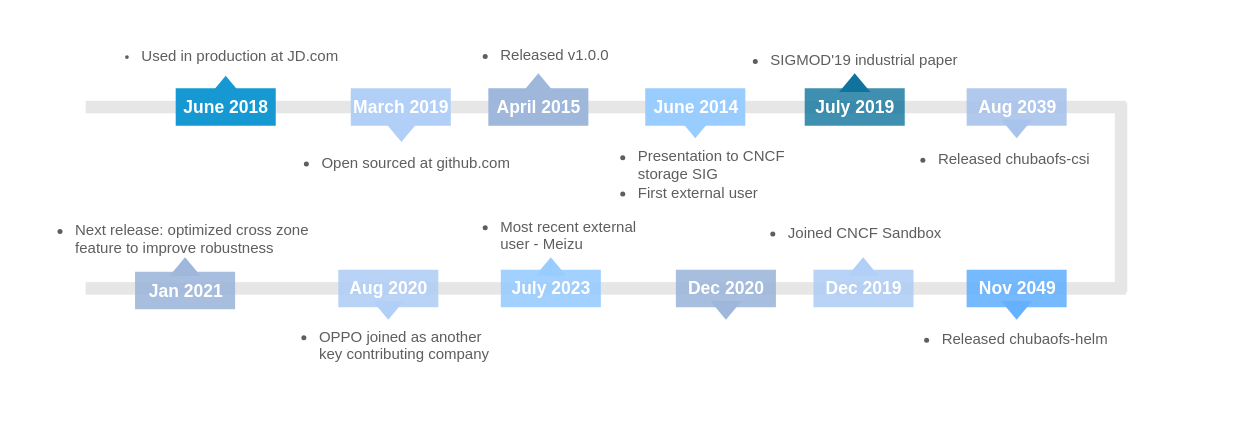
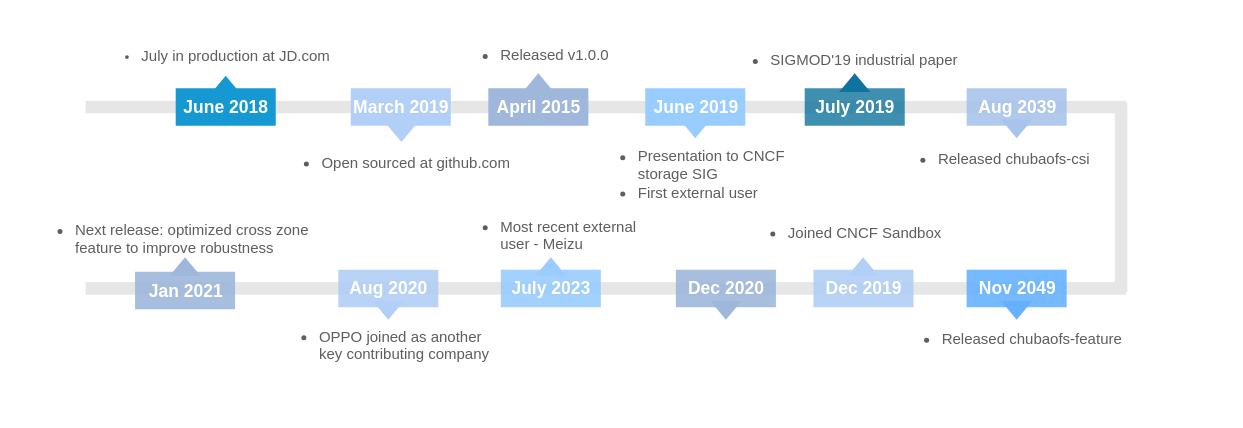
  <mxCell id="0" />
  <mxCell id="1" parent="0" />
  <mxCell id="2" value="" style="fillColor=#E6E6E6;rounded=0;strokeColor=none;rotation=90;" parent="1" vertex="1"><mxGeometry x="820.38" y="152.13" width="151.25" height="10" as="geometry" /></mxCell>
  <mxCell id="3" value="" style="fillColor=#E6E6E6;rounded=0;strokeColor=none;" parent="1" vertex="1"><mxGeometry x="68" y="225" width="832" height="10" as="geometry" /></mxCell>
  <mxCell id="4" value="" style="fillColor=#E6E6E6;rounded=0;strokeColor=none;" parent="1" vertex="1"><mxGeometry x="68" y="80" width="832" height="10" as="geometry" /></mxCell>
  <mxCell id="5" value="June 2018" style="shape=mxgraph.infographic.ribbonSimple;notch1=0;notch2=0;notch=0;html=1;fillColor=#1699D3;strokeColor=none;shadow=0;fontSize=14;fontColor=#FFFFFF;align=center;spacingLeft=0;fontStyle=1;" parent="1" vertex="1"><mxGeometry x="140" y="70" width="80" height="30" as="geometry" /></mxCell>
  <mxCell id="6" value="March 2019" style="shape=mxgraph.infographic.ribbonSimple;notch1=0;notch2=0;notch=0;html=1;fillColor=#B2CFF7;strokeColor=none;shadow=0;fontSize=14;fontColor=#FFFFFF;align=center;spacingLeft=0;fontStyle=1;" parent="1" vertex="1"><mxGeometry x="280" y="70" width="80" height="30" as="geometry" /></mxCell>
- <mxCell id="7" value="June 2014" style="shape=mxgraph.infographic.ribbonSimple;notch1=0;notch2=0;notch=0;html=1;fillColor=#99CCFF;strokeColor=none;shadow=0;fontSize=14;fontColor=#FFFFFF;align=center;spacingLeft=0;fontStyle=1;" parent="1" vertex="1"><mxGeometry x="515.5" y="70" width="80" height="30" as="geometry" /></mxCell>
+ <mxCell id="7" value="June 2019" style="shape=mxgraph.infographic.ribbonSimple;notch1=0;notch2=0;notch=0;html=1;fillColor=#99CCFF;strokeColor=none;shadow=0;fontSize=14;fontColor=#FFFFFF;align=center;spacingLeft=0;fontStyle=1;" parent="1" vertex="1"><mxGeometry x="515.5" y="70" width="80" height="30" as="geometry" /></mxCell>
  <mxCell id="8" value="July 2019" style="shape=mxgraph.infographic.ribbonSimple;notch1=0;notch2=0;notch=0;html=1;fillColor=#10739E;strokeColor=none;shadow=0;fontSize=14;fontColor=#FFFFFF;align=center;spacingLeft=0;fontStyle=1;opacity=80;" parent="1" vertex="1"><mxGeometry x="643" y="70" width="80" height="30" as="geometry" /></mxCell>
  <mxCell id="9" value="April 2015" style="shape=mxgraph.infographic.ribbonSimple;notch1=0;notch2=0;notch=0;html=1;fillColor=#9EB7DB;strokeColor=none;shadow=0;fontSize=14;fontColor=#FFFFFF;align=center;spacingLeft=0;fontStyle=1;" parent="1" vertex="1"><mxGeometry x="390" y="70" width="80" height="30" as="geometry" /></mxCell>
- <mxCell id="10" value="&lt;ul style=&quot;font-family: &amp;#34;helvetica&amp;#34;&quot;&gt;&lt;li&gt;&lt;font style=&quot;font-size: 12px&quot;&gt;Used in production at JD.com&lt;/font&gt;&lt;/li&gt;&lt;/ul&gt;" style="rounded=0;strokeColor=none;fillColor=none;align=left;arcSize=12;verticalAlign=bottom;whiteSpace=wrap;html=1;fontSize=10;spacing=0;spacingRight=10;spacingLeft=0;fontColor=#4D4D4D;textOpacity=90;" parent="1" vertex="1"><mxGeometry x="72.81" y="21" width="214.37" height="41" as="geometry" /></mxCell>
+ <mxCell id="10" value="&lt;ul style=&quot;font-family: &amp;#34;helvetica&amp;#34;&quot;&gt;&lt;li&gt;&lt;font style=&quot;font-size: 12px&quot;&gt;July in production at JD.com&lt;/font&gt;&lt;/li&gt;&lt;/ul&gt;" style="rounded=0;strokeColor=none;fillColor=none;align=left;arcSize=12;verticalAlign=bottom;whiteSpace=wrap;html=1;fontSize=10;spacing=0;spacingRight=10;spacingLeft=0;fontColor=#4D4D4D;textOpacity=90;" parent="1" vertex="1"><mxGeometry x="72.81" y="21" width="214.37" height="41" as="geometry" /></mxCell>
  <mxCell id="11" value="&lt;ul style=&quot;font-family: &amp;#34;helvetica&amp;#34; ; font-size: 12px&quot;&gt;&lt;li&gt;Open sourced at github.com&lt;/li&gt;&lt;/ul&gt;" style="rounded=0;strokeColor=none;fillColor=none;align=left;arcSize=12;verticalAlign=top;whiteSpace=wrap;html=1;fontSize=10;spacing=0;fontColor=#4D4D4D;spacingRight=10;textOpacity=90;" parent="1" vertex="1"><mxGeometry x="216.63" y="106" width="207.75" height="43" as="geometry" /></mxCell>
  <mxCell id="12" value="&lt;ul style=&quot;font-size: 12px ; font-family: &amp;#34;helvetica&amp;#34;&quot;&gt;&lt;li&gt;Presentation to CNCF storage SIG&lt;/li&gt;&lt;li&gt;First external user&lt;/li&gt;&lt;/ul&gt;" style="rounded=0;strokeColor=none;fillColor=none;align=left;arcSize=12;verticalAlign=bottom;whiteSpace=wrap;html=1;fontSize=10;spacing=0;fontColor=#4D4D4D;spacingRight=10;textOpacity=90;" parent="1" vertex="1"><mxGeometry x="470" y="115" width="170.5" height="58" as="geometry" /></mxCell>
  <mxCell id="13" value="&lt;ul style=&quot;font-family: &amp;#34;helvetica&amp;#34;&quot;&gt;&lt;li&gt;SIGMOD'19 industrial paper&lt;/li&gt;&lt;/ul&gt;" style="rounded=0;strokeColor=none;fillColor=none;align=left;arcSize=12;verticalAlign=top;whiteSpace=wrap;html=1;fontSize=12;spacing=0;fontColor=#4D4D4D;spacingTop=0;spacingRight=10;textOpacity=90;" parent="1" vertex="1"><mxGeometry x="576.25" y="24" width="213.5" height="49" as="geometry" /></mxCell>
  <mxCell id="14" value="Aug 2039" style="shape=mxgraph.infographic.ribbonSimple;notch1=0;notch2=0;notch=0;html=1;fillColor=#A9C4EB;strokeColor=none;shadow=0;fontSize=14;fontColor=#FFFFFF;align=center;spacingLeft=0;fontStyle=1;opacity=90;" parent="1" vertex="1"><mxGeometry x="772.5" y="70" width="80" height="30" as="geometry" /></mxCell>
  <mxCell id="15" value="" style="triangle;whiteSpace=wrap;html=1;rounded=0;shadow=0;strokeColor=none;strokeWidth=15;fillColor=#1699D3;gradientColor=none;fontSize=10;fontColor=#4D4D4D;align=center;rotation=-90;" parent="1" vertex="1"><mxGeometry x="172.5" y="55" width="15" height="25" as="geometry" /></mxCell>
  <mxCell id="16" value="" style="triangle;whiteSpace=wrap;html=1;rounded=0;shadow=0;strokeColor=none;strokeWidth=15;fillColor=#B2CFF7;gradientColor=none;fontSize=10;fontColor=#4D4D4D;align=center;rotation=-90;direction=west;" parent="1" vertex="1"><mxGeometry x="313" y="93" width="15" height="25" as="geometry" /></mxCell>
  <mxCell id="17" value="" style="triangle;whiteSpace=wrap;html=1;rounded=0;shadow=0;strokeColor=none;strokeWidth=15;fillColor=#99CCFF;gradientColor=none;fontSize=10;fontColor=#4D4D4D;align=center;rotation=90;" parent="1" vertex="1"><mxGeometry x="548" y="90" width="15" height="25" as="geometry" /></mxCell>
  <mxCell id="18" value="" style="triangle;whiteSpace=wrap;html=1;rounded=0;shadow=0;strokeColor=none;strokeWidth=15;fillColor=#10739E;gradientColor=none;fontSize=10;fontColor=#4D4D4D;align=center;rotation=90;direction=west;" parent="1" vertex="1"><mxGeometry x="675.5" y="53" width="15" height="25" as="geometry" /></mxCell>
  <mxCell id="19" value="" style="triangle;whiteSpace=wrap;html=1;rounded=0;shadow=0;strokeColor=none;strokeWidth=15;fillColor=#9EB7DB;gradientColor=none;fontSize=10;fontColor=#4D4D4D;align=center;rotation=-90;" parent="1" vertex="1"><mxGeometry x="422.5" y="53" width="15" height="25" as="geometry" /></mxCell>
  <mxCell id="20" value="" style="triangle;whiteSpace=wrap;html=1;rounded=0;shadow=0;strokeColor=none;strokeWidth=15;fillColor=#A9C4EB;gradientColor=none;fontSize=10;fontColor=#4D4D4D;align=center;rotation=-90;direction=west;" parent="1" vertex="1"><mxGeometry x="805" y="90" width="15" height="25" as="geometry" /></mxCell>
  <mxCell id="21" value="Dec 2019" style="shape=mxgraph.infographic.ribbonSimple;notch1=0;notch2=0;notch=0;html=1;fillColor=#B2CFF7;strokeColor=none;shadow=0;fontSize=14;fontColor=#FFFFFF;align=center;spacingLeft=0;fontStyle=1;opacity=90;" parent="1" vertex="1"><mxGeometry x="650" y="215" width="80" height="30" as="geometry" /></mxCell>
  <mxCell id="22" value="&lt;ul style=&quot;font-family: &amp;#34;helvetica&amp;#34; ; font-size: 12px&quot;&gt;&lt;li&gt;Released v1.0.0&lt;/li&gt;&lt;/ul&gt;" style="rounded=0;strokeColor=none;fillColor=none;align=left;arcSize=12;verticalAlign=top;whiteSpace=wrap;html=1;fontSize=10;spacing=0;fontColor=#4D4D4D;spacingRight=10;textOpacity=90;" parent="1" vertex="1"><mxGeometry x="359.57" y="20" width="140.87" height="43" as="geometry" /></mxCell>
  <mxCell id="23" value="&lt;ul style=&quot;font-family: &amp;#34;helvetica&amp;#34;&quot;&gt;&lt;li&gt;Released chubaofs-csi&lt;/li&gt;&lt;/ul&gt;" style="rounded=0;strokeColor=none;fillColor=none;align=left;arcSize=12;verticalAlign=top;whiteSpace=wrap;html=1;fontSize=12;spacing=0;fontColor=#4D4D4D;spacingTop=0;spacingRight=10;textOpacity=90;" parent="1" vertex="1"><mxGeometry x="710" y="103" width="173.5" height="49" as="geometry" /></mxCell>
  <mxCell id="24" value="" style="triangle;whiteSpace=wrap;html=1;rounded=0;shadow=0;strokeColor=none;strokeWidth=15;fillColor=#66B2FF;gradientColor=none;fontSize=10;fontColor=#4D4D4D;align=center;rotation=-90;direction=west;" parent="1" vertex="1"><mxGeometry x="805" y="235" width="15" height="25" as="geometry" /></mxCell>
- <mxCell id="25" value="&lt;ul style=&quot;font-family: &amp;#34;helvetica&amp;#34;&quot;&gt;&lt;li&gt;Released chubaofs-helm&lt;/li&gt;&lt;/ul&gt;" style="rounded=0;strokeColor=none;fillColor=none;align=left;arcSize=12;verticalAlign=top;whiteSpace=wrap;html=1;fontSize=12;spacing=0;fontColor=#4D4D4D;spacingTop=0;spacingRight=10;textOpacity=90;" parent="1" vertex="1"><mxGeometry x="712.5" y="246.63" width="200" height="49" as="geometry" /></mxCell>
+ <mxCell id="25" value="&lt;ul style=&quot;font-family: &amp;#34;helvetica&amp;#34;&quot;&gt;&lt;li&gt;Released chubaofs-feature&lt;/li&gt;&lt;/ul&gt;" style="rounded=0;strokeColor=none;fillColor=none;align=left;arcSize=12;verticalAlign=top;whiteSpace=wrap;html=1;fontSize=12;spacing=0;fontColor=#4D4D4D;spacingTop=0;spacingRight=10;textOpacity=90;" parent="1" vertex="1"><mxGeometry x="712.5" y="246.63" width="200" height="49" as="geometry" /></mxCell>
  <mxCell id="26" value="&lt;ul style=&quot;font-family: &amp;#34;helvetica&amp;#34;&quot;&gt;&lt;li&gt;Joined CNCF Sandbox&lt;/li&gt;&lt;/ul&gt;" style="rounded=0;strokeColor=none;fillColor=none;align=left;arcSize=12;verticalAlign=top;whiteSpace=wrap;html=1;fontSize=12;spacing=0;fontColor=#4D4D4D;spacingTop=0;spacingRight=10;textOpacity=90;" parent="1" vertex="1"><mxGeometry x="589.75" y="162.13" width="200" height="49" as="geometry" /></mxCell>
  <mxCell id="27" value="Dec 2020" style="shape=mxgraph.infographic.ribbonSimple;notch1=0;notch2=0;notch=0;html=1;fillColor=#9EB7DB;strokeColor=none;shadow=0;fontSize=14;fontColor=#FFFFFF;align=center;spacingLeft=0;fontStyle=1;opacity=90;" parent="1" vertex="1"><mxGeometry x="540" y="215" width="80" height="30" as="geometry" /></mxCell>
  <mxCell id="28" value="July 2023" style="shape=mxgraph.infographic.ribbonSimple;notch1=0;notch2=0;notch=0;html=1;fillColor=#99CCFF;strokeColor=none;shadow=0;fontSize=14;fontColor=#FFFFFF;align=center;spacingLeft=0;fontStyle=1;opacity=90;" parent="1" vertex="1"><mxGeometry x="400" y="215" width="80" height="30" as="geometry" /></mxCell>
  <mxCell id="29" value="&lt;ul style=&quot;font-family: &amp;#34;helvetica&amp;#34;&quot;&gt;&lt;li&gt;OPPO joined as another key contributing company&lt;/li&gt;&lt;/ul&gt;" style="rounded=0;strokeColor=none;fillColor=none;align=left;arcSize=12;verticalAlign=top;whiteSpace=wrap;html=1;fontSize=12;spacing=0;fontColor=#4D4D4D;spacingTop=0;spacingRight=10;textOpacity=90;" parent="1" vertex="1"><mxGeometry x="215" y="245" width="190" height="75" as="geometry" /></mxCell>
  <mxCell id="30" value="&lt;ul style=&quot;font-family: &amp;#34;helvetica&amp;#34;&quot;&gt;&lt;li&gt;Most recent external user - Meizu&lt;/li&gt;&lt;/ul&gt;" style="rounded=0;strokeColor=none;fillColor=none;align=left;arcSize=12;verticalAlign=top;whiteSpace=wrap;html=1;fontSize=12;spacing=0;fontColor=#4D4D4D;spacingTop=0;spacingRight=10;textOpacity=90;" parent="1" vertex="1"><mxGeometry x="359.57" y="156.63" width="165" height="60" as="geometry" /></mxCell>
  <mxCell id="31" value="Aug 2020" style="shape=mxgraph.infographic.ribbonSimple;notch1=0;notch2=0;notch=0;html=1;fillColor=#B2CFF7;strokeColor=none;shadow=0;fontSize=14;fontColor=#FFFFFF;align=center;spacingLeft=0;fontStyle=1;opacity=90;" parent="1" vertex="1"><mxGeometry x="270" y="215" width="80" height="30" as="geometry" /></mxCell>
  <mxCell id="32" value="Jan 2021" style="shape=mxgraph.infographic.ribbonSimple;notch1=0;notch2=0;notch=0;html=1;fillColor=#9EB7DB;strokeColor=none;shadow=0;fontSize=14;fontColor=#FFFFFF;align=center;spacingLeft=0;fontStyle=1;opacity=90;" parent="1" vertex="1"><mxGeometry x="107.5" y="216.63" width="80" height="30" as="geometry" /></mxCell>
  <mxCell id="33" value="&lt;ul style=&quot;font-family: &amp;#34;helvetica&amp;#34;&quot;&gt;&lt;li&gt;Next release: optimized cross zone feature to improve robustness&lt;/li&gt;&lt;/ul&gt;" style="rounded=0;strokeColor=none;fillColor=none;align=left;arcSize=12;verticalAlign=top;whiteSpace=wrap;html=1;fontSize=12;spacing=0;fontColor=#4D4D4D;spacingTop=0;spacingRight=10;textOpacity=90;" parent="1" vertex="1"><mxGeometry x="20" y="160" width="240" height="75" as="geometry" /></mxCell>
  <mxCell id="34" value="" style="triangle;whiteSpace=wrap;html=1;rounded=0;shadow=0;strokeColor=none;strokeWidth=15;fillColor=#B2CFF7;gradientColor=none;fontSize=10;fontColor=#4D4D4D;align=center;rotation=90;direction=west;" parent="1" vertex="1"><mxGeometry x="682.25" y="200" width="15" height="25" as="geometry" /></mxCell>
  <mxCell id="35" value="Nov 2049" style="shape=mxgraph.infographic.ribbonSimple;notch1=0;notch2=0;notch=0;html=1;fillColor=#66B2FF;strokeColor=none;shadow=0;fontSize=14;fontColor=#FFFFFF;align=center;spacingLeft=0;fontStyle=1;opacity=90;" parent="1" vertex="1"><mxGeometry x="772.5" y="215" width="80" height="30" as="geometry" /></mxCell>
  <mxCell id="36" value="" style="triangle;whiteSpace=wrap;html=1;rounded=0;shadow=0;strokeColor=none;strokeWidth=15;fillColor=#99CCFF;gradientColor=none;fontSize=10;fontColor=#4D4D4D;align=center;rotation=90;direction=west;" parent="1" vertex="1"><mxGeometry x="432.5" y="200" width="15" height="25" as="geometry" /></mxCell>
  <mxCell id="37" value="" style="triangle;whiteSpace=wrap;html=1;rounded=0;shadow=0;strokeColor=none;strokeWidth=15;fillColor=#9EB7DB;gradientColor=none;fontSize=10;fontColor=#4D4D4D;align=center;rotation=90;direction=west;" parent="1" vertex="1"><mxGeometry x="140" y="200" width="15" height="25" as="geometry" /></mxCell>
  <mxCell id="38" value="" style="triangle;whiteSpace=wrap;html=1;rounded=0;shadow=0;strokeColor=none;strokeWidth=15;fillColor=#9EB7DB;gradientColor=none;fontSize=10;fontColor=#4D4D4D;align=center;rotation=-90;direction=west;" parent="1" vertex="1"><mxGeometry x="572.5" y="235" width="15" height="25" as="geometry" /></mxCell>
  <mxCell id="39" value="" style="triangle;whiteSpace=wrap;html=1;rounded=0;shadow=0;strokeColor=none;strokeWidth=15;fillColor=#B2CFF7;gradientColor=none;fontSize=10;fontColor=#4D4D4D;align=center;rotation=-90;direction=west;" parent="1" vertex="1"><mxGeometry x="302.5" y="235" width="15" height="25" as="geometry" /></mxCell>
